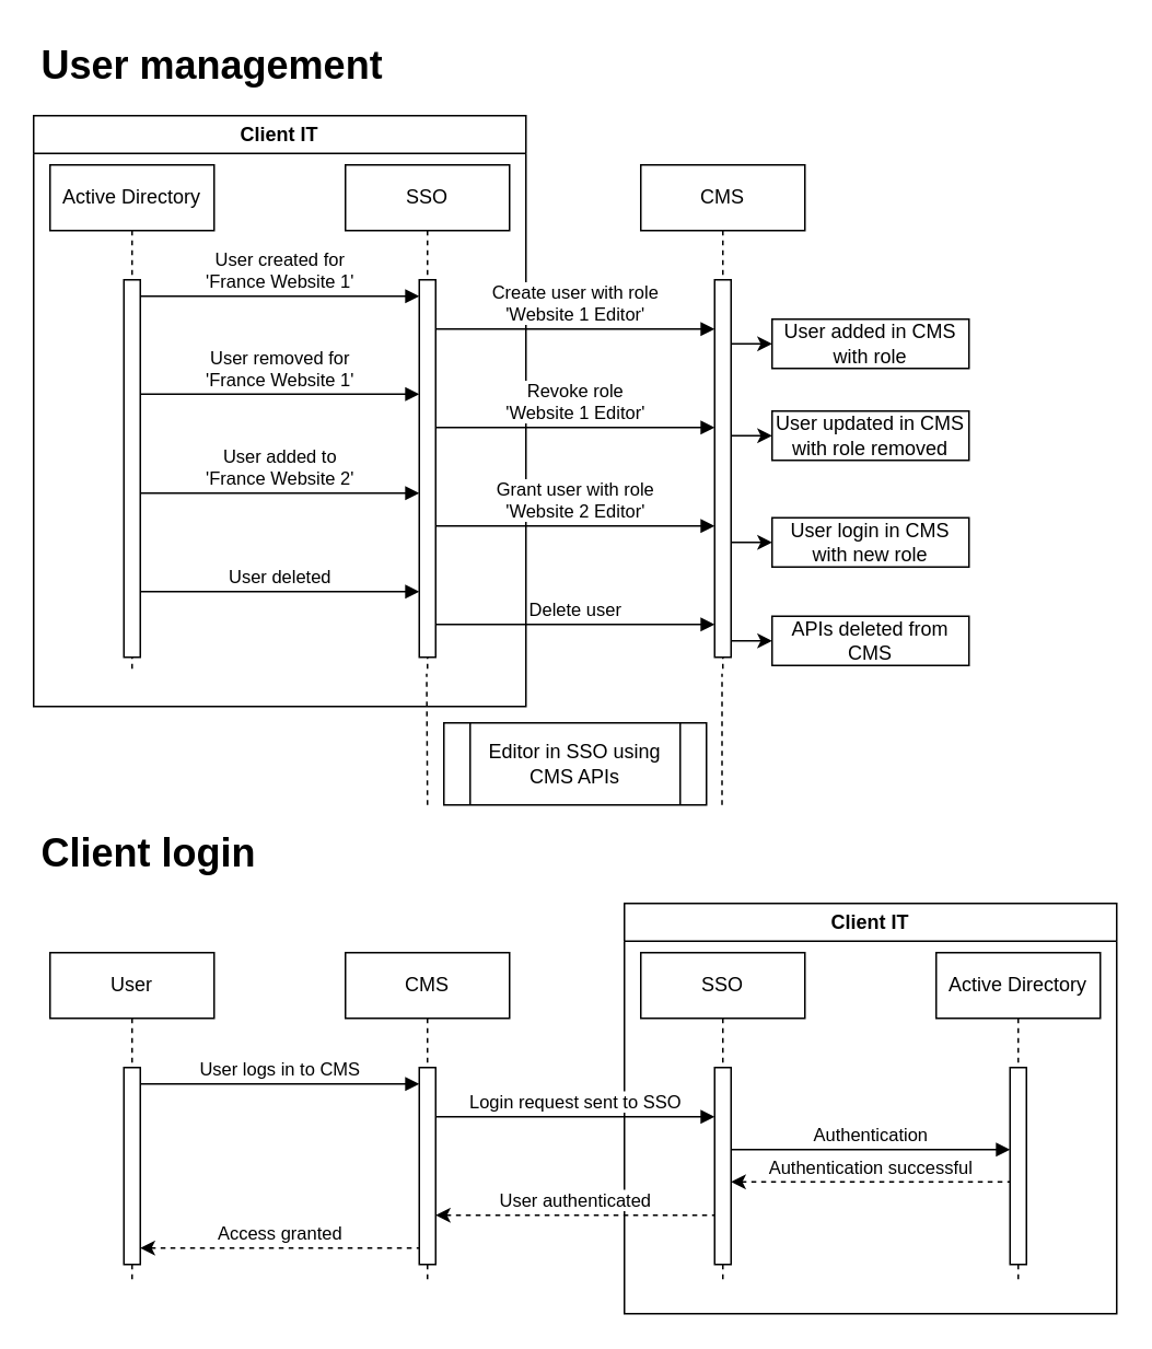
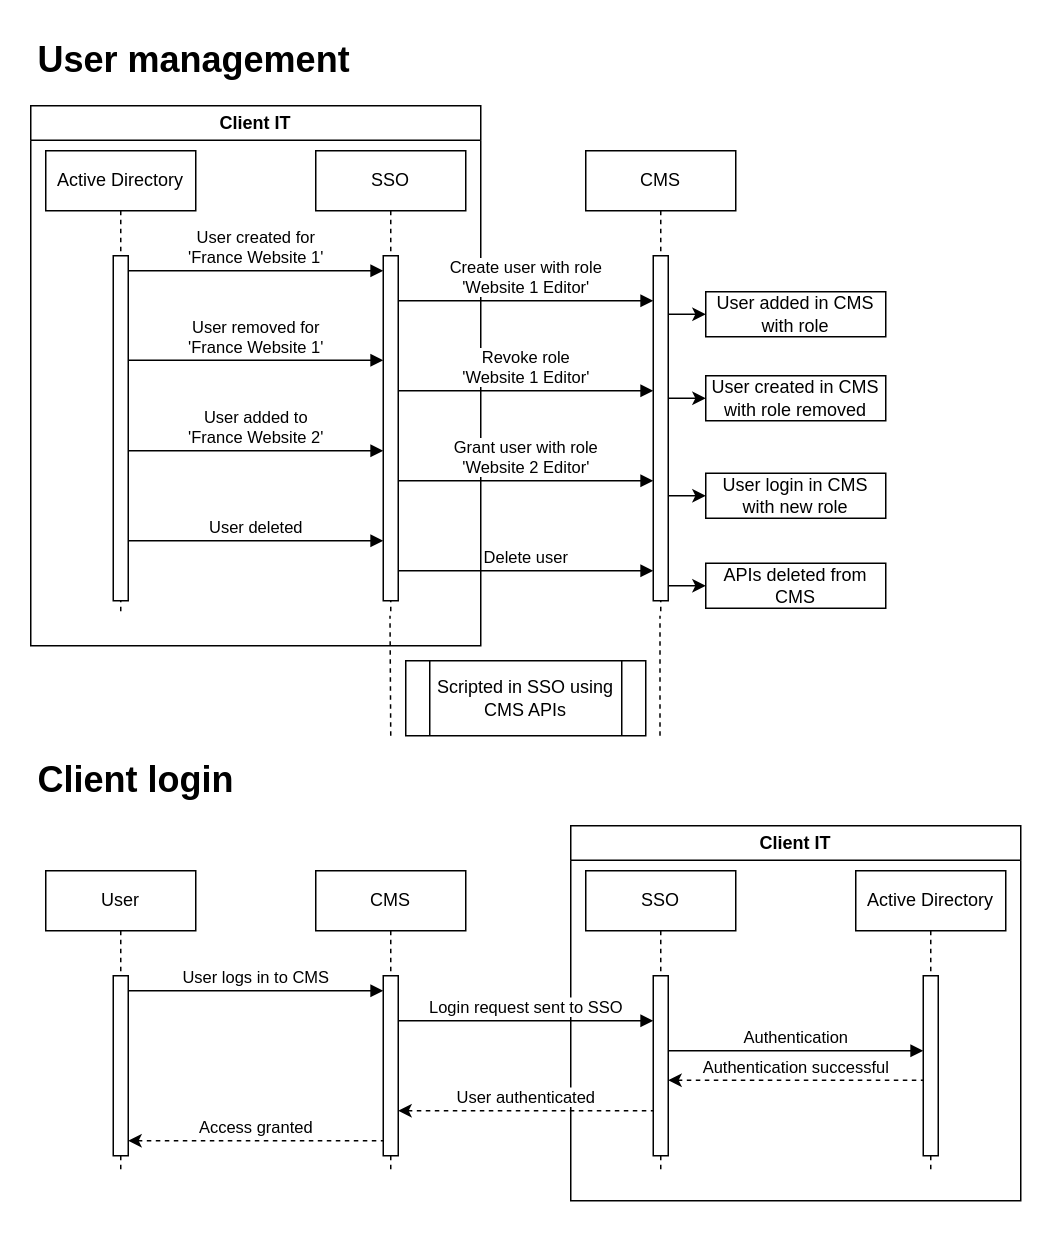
  <mxCell id="0" />
  <mxCell id="1" parent="0" />
  <mxCell id="2" value="&lt;h1&gt;Client login&lt;/h1&gt;" style="text;html=1;spacing=5;spacingTop=-20;whiteSpace=wrap;overflow=hidden;rounded=0;" parent="1" vertex="1"><mxGeometry x="20" y="500" width="250" height="120" as="geometry" /></mxCell>
  <mxCell id="3" value="&lt;h1&gt;User management&lt;/h1&gt;" style="text;html=1;spacing=5;spacingTop=-20;whiteSpace=wrap;overflow=hidden;rounded=0;" parent="1" vertex="1"><mxGeometry x="20" y="20" width="250" height="120" as="geometry" /></mxCell>
  <mxCell id="4" value="Active Directory" style="shape=umlLifeline;perimeter=lifelinePerimeter;whiteSpace=wrap;html=1;container=0;dropTarget=0;collapsible=0;recursiveResize=0;outlineConnect=0;portConstraint=eastwest;newEdgeStyle={&quot;edgeStyle&quot;:&quot;elbowEdgeStyle&quot;,&quot;elbow&quot;:&quot;vertical&quot;,&quot;curved&quot;:0,&quot;rounded&quot;:0};" parent="1" vertex="1"><mxGeometry x="30" y="100" width="100" height="310" as="geometry" /></mxCell>
  <mxCell id="5" value="" style="html=1;points=[];perimeter=orthogonalPerimeter;outlineConnect=0;targetShapes=umlLifeline;portConstraint=eastwest;newEdgeStyle={&quot;edgeStyle&quot;:&quot;elbowEdgeStyle&quot;,&quot;elbow&quot;:&quot;vertical&quot;,&quot;curved&quot;:0,&quot;rounded&quot;:0};" parent="4" vertex="1"><mxGeometry x="45" y="70" width="10" height="230" as="geometry" /></mxCell>
  <mxCell id="6" value="SSO" style="shape=umlLifeline;perimeter=lifelinePerimeter;whiteSpace=wrap;html=1;container=0;dropTarget=0;collapsible=0;recursiveResize=0;outlineConnect=0;portConstraint=eastwest;newEdgeStyle={&quot;edgeStyle&quot;:&quot;elbowEdgeStyle&quot;,&quot;elbow&quot;:&quot;vertical&quot;,&quot;curved&quot;:0,&quot;rounded&quot;:0};" parent="1" vertex="1"><mxGeometry x="210" y="100" width="100" height="310" as="geometry" /></mxCell>
  <mxCell id="7" value="" style="html=1;points=[];perimeter=orthogonalPerimeter;outlineConnect=0;targetShapes=umlLifeline;portConstraint=eastwest;newEdgeStyle={&quot;edgeStyle&quot;:&quot;elbowEdgeStyle&quot;,&quot;elbow&quot;:&quot;vertical&quot;,&quot;curved&quot;:0,&quot;rounded&quot;:0};" parent="6" vertex="1"><mxGeometry x="45" y="70" width="10" height="230" as="geometry" /></mxCell>
  <mxCell id="8" value="User created for&lt;br&gt;'France Website 1'" style="html=1;verticalAlign=bottom;endArrow=block;edgeStyle=elbowEdgeStyle;elbow=vertical;curved=0;rounded=0;" parent="1" source="5" target="7" edge="1"><mxGeometry x="-0.002" relative="1" as="geometry"><mxPoint x="185" y="190" as="sourcePoint" /><Array as="points"><mxPoint x="170" y="180" /></Array><mxPoint as="offset" /></mxGeometry></mxCell>
  <mxCell id="9" value="CMS" style="shape=umlLifeline;perimeter=lifelinePerimeter;whiteSpace=wrap;html=1;container=0;dropTarget=0;collapsible=0;recursiveResize=0;outlineConnect=0;portConstraint=eastwest;newEdgeStyle={&quot;edgeStyle&quot;:&quot;elbowEdgeStyle&quot;,&quot;elbow&quot;:&quot;vertical&quot;,&quot;curved&quot;:0,&quot;rounded&quot;:0};" parent="1" vertex="1"><mxGeometry x="390" y="100" width="100" height="310" as="geometry" /></mxCell>
  <mxCell id="10" value="" style="html=1;points=[];perimeter=orthogonalPerimeter;outlineConnect=0;targetShapes=umlLifeline;portConstraint=eastwest;newEdgeStyle={&quot;edgeStyle&quot;:&quot;elbowEdgeStyle&quot;,&quot;elbow&quot;:&quot;vertical&quot;,&quot;curved&quot;:0,&quot;rounded&quot;:0};" parent="9" vertex="1"><mxGeometry x="45" y="70" width="10" height="230" as="geometry" /></mxCell>
  <mxCell id="11" value="Client IT" style="swimlane;whiteSpace=wrap;html=1;" parent="1" vertex="1"><mxGeometry x="20" y="70" width="300" height="360" as="geometry" /></mxCell>
  <mxCell id="12" value="User deleted" style="html=1;verticalAlign=bottom;endArrow=block;edgeStyle=elbowEdgeStyle;elbow=vertical;curved=0;rounded=0;" parent="11" edge="1"><mxGeometry x="-0.002" relative="1" as="geometry"><mxPoint x="65" y="290" as="sourcePoint" /><Array as="points"><mxPoint x="145" y="290" /></Array><mxPoint x="235" y="290" as="targetPoint" /><mxPoint as="offset" /></mxGeometry></mxCell>
  <mxCell id="13" value="Create user with role&lt;br&gt;'Website 1 Editor'" style="html=1;verticalAlign=bottom;endArrow=block;edgeStyle=elbowEdgeStyle;elbow=vertical;curved=0;rounded=0;" parent="1" edge="1"><mxGeometry relative="1" as="geometry"><mxPoint x="265" y="200" as="sourcePoint" /><Array as="points"><mxPoint x="355" y="200" /></Array><mxPoint x="435" y="200" as="targetPoint" /></mxGeometry></mxCell>
  <mxCell id="14" value="User" style="shape=umlLifeline;perimeter=lifelinePerimeter;whiteSpace=wrap;html=1;container=0;dropTarget=0;collapsible=0;recursiveResize=0;outlineConnect=0;portConstraint=eastwest;newEdgeStyle={&quot;edgeStyle&quot;:&quot;elbowEdgeStyle&quot;,&quot;elbow&quot;:&quot;vertical&quot;,&quot;curved&quot;:0,&quot;rounded&quot;:0};" parent="1" vertex="1"><mxGeometry x="30" y="580" width="100" height="200" as="geometry" /></mxCell>
  <mxCell id="15" value="" style="html=1;points=[];perimeter=orthogonalPerimeter;outlineConnect=0;targetShapes=umlLifeline;portConstraint=eastwest;newEdgeStyle={&quot;edgeStyle&quot;:&quot;elbowEdgeStyle&quot;,&quot;elbow&quot;:&quot;vertical&quot;,&quot;curved&quot;:0,&quot;rounded&quot;:0};" parent="14" vertex="1"><mxGeometry x="45" y="70" width="10" height="120" as="geometry" /></mxCell>
  <mxCell id="16" value="Revoke role&lt;br&gt;'Website 1 Editor'" style="html=1;verticalAlign=bottom;endArrow=block;edgeStyle=elbowEdgeStyle;elbow=vertical;curved=0;rounded=0;" parent="1" source="7" target="10" edge="1"><mxGeometry relative="1" as="geometry"><mxPoint x="270" y="260" as="sourcePoint" /><Array as="points"><mxPoint x="360" y="260" /></Array><mxPoint x="440" y="260" as="targetPoint" /></mxGeometry></mxCell>
  <mxCell id="17" value="Grant user with role&lt;br&gt;'Website 2 Editor'" style="html=1;verticalAlign=bottom;endArrow=block;edgeStyle=elbowEdgeStyle;elbow=vertical;curved=0;rounded=0;" parent="1" source="7" target="10" edge="1"><mxGeometry relative="1" as="geometry"><mxPoint x="270" y="320" as="sourcePoint" /><Array as="points"><mxPoint x="365" y="320" /></Array><mxPoint x="440" y="320" as="targetPoint" /></mxGeometry></mxCell>
  <mxCell id="18" value="Client IT" style="swimlane;whiteSpace=wrap;html=1;" parent="1" vertex="1"><mxGeometry x="380" y="550" width="300" height="250" as="geometry" /></mxCell>
  <mxCell id="19" value="SSO" style="shape=umlLifeline;perimeter=lifelinePerimeter;whiteSpace=wrap;html=1;container=0;dropTarget=0;collapsible=0;recursiveResize=0;outlineConnect=0;portConstraint=eastwest;newEdgeStyle={&quot;edgeStyle&quot;:&quot;elbowEdgeStyle&quot;,&quot;elbow&quot;:&quot;vertical&quot;,&quot;curved&quot;:0,&quot;rounded&quot;:0};" parent="18" vertex="1"><mxGeometry x="10" y="30" width="100" height="200" as="geometry" /></mxCell>
  <mxCell id="20" value="" style="html=1;points=[];perimeter=orthogonalPerimeter;outlineConnect=0;targetShapes=umlLifeline;portConstraint=eastwest;newEdgeStyle={&quot;edgeStyle&quot;:&quot;elbowEdgeStyle&quot;,&quot;elbow&quot;:&quot;vertical&quot;,&quot;curved&quot;:0,&quot;rounded&quot;:0};" parent="19" vertex="1"><mxGeometry x="45" y="70" width="10" height="120" as="geometry" /></mxCell>
  <mxCell id="21" value="Active Directory" style="shape=umlLifeline;perimeter=lifelinePerimeter;whiteSpace=wrap;html=1;container=0;dropTarget=0;collapsible=0;recursiveResize=0;outlineConnect=0;portConstraint=eastwest;newEdgeStyle={&quot;edgeStyle&quot;:&quot;elbowEdgeStyle&quot;,&quot;elbow&quot;:&quot;vertical&quot;,&quot;curved&quot;:0,&quot;rounded&quot;:0};" parent="18" vertex="1"><mxGeometry x="190" y="30" width="100" height="200" as="geometry" /></mxCell>
  <mxCell id="22" value="" style="html=1;points=[];perimeter=orthogonalPerimeter;outlineConnect=0;targetShapes=umlLifeline;portConstraint=eastwest;newEdgeStyle={&quot;edgeStyle&quot;:&quot;elbowEdgeStyle&quot;,&quot;elbow&quot;:&quot;vertical&quot;,&quot;curved&quot;:0,&quot;rounded&quot;:0};" parent="21" vertex="1"><mxGeometry x="45" y="70" width="10" height="120" as="geometry" /></mxCell>
  <mxCell id="23" value="Authentication" style="html=1;verticalAlign=bottom;endArrow=block;edgeStyle=elbowEdgeStyle;elbow=vertical;curved=0;rounded=0;" parent="18" edge="1"><mxGeometry x="-0.002" relative="1" as="geometry"><mxPoint x="65" y="150" as="sourcePoint" /><Array as="points"><mxPoint x="155" y="150" /></Array><mxPoint x="235" y="150" as="targetPoint" /><mxPoint as="offset" /></mxGeometry></mxCell>
  <mxCell id="24" value="Authentication successful" style="html=1;verticalAlign=bottom;endArrow=none;edgeStyle=elbowEdgeStyle;elbow=vertical;curved=0;rounded=0;dashed=1;endFill=0;startArrow=classic;startFill=1;" parent="18" edge="1"><mxGeometry x="-0.002" relative="1" as="geometry"><mxPoint x="65" y="169.66" as="sourcePoint" /><Array as="points"><mxPoint x="155" y="169.66" /></Array><mxPoint x="235" y="169.66" as="targetPoint" /><mxPoint as="offset" /></mxGeometry></mxCell>
  <mxCell id="25" value="CMS" style="shape=umlLifeline;perimeter=lifelinePerimeter;whiteSpace=wrap;html=1;container=0;dropTarget=0;collapsible=0;recursiveResize=0;outlineConnect=0;portConstraint=eastwest;newEdgeStyle={&quot;edgeStyle&quot;:&quot;elbowEdgeStyle&quot;,&quot;elbow&quot;:&quot;vertical&quot;,&quot;curved&quot;:0,&quot;rounded&quot;:0};" parent="1" vertex="1"><mxGeometry x="210" y="580" width="100" height="200" as="geometry" /></mxCell>
  <mxCell id="26" value="" style="html=1;points=[];perimeter=orthogonalPerimeter;outlineConnect=0;targetShapes=umlLifeline;portConstraint=eastwest;newEdgeStyle={&quot;edgeStyle&quot;:&quot;elbowEdgeStyle&quot;,&quot;elbow&quot;:&quot;vertical&quot;,&quot;curved&quot;:0,&quot;rounded&quot;:0};" parent="25" vertex="1"><mxGeometry x="45" y="70" width="10" height="120" as="geometry" /></mxCell>
  <mxCell id="27" value="User removed for&lt;br&gt;'France Website 1'" style="html=1;verticalAlign=bottom;endArrow=block;edgeStyle=elbowEdgeStyle;elbow=vertical;curved=0;rounded=0;" parent="1" source="5" target="7" edge="1"><mxGeometry x="-0.002" relative="1" as="geometry"><mxPoint x="90" y="239.66" as="sourcePoint" /><Array as="points"><mxPoint x="175" y="239.66" /></Array><mxPoint x="260" y="239.66" as="targetPoint" /><mxPoint as="offset" /></mxGeometry></mxCell>
  <mxCell id="28" value="User added to&lt;br&gt;'France Website 2'" style="html=1;verticalAlign=bottom;endArrow=block;edgeStyle=elbowEdgeStyle;elbow=vertical;curved=0;rounded=0;" parent="1" source="5" target="7" edge="1"><mxGeometry x="-0.002" relative="1" as="geometry"><mxPoint x="80" y="300" as="sourcePoint" /><Array as="points"><mxPoint x="165" y="300" /></Array><mxPoint x="250" y="300" as="targetPoint" /><mxPoint as="offset" /></mxGeometry></mxCell>
  <mxCell id="29" value="User logs in to CMS" style="html=1;verticalAlign=bottom;endArrow=block;edgeStyle=elbowEdgeStyle;elbow=vertical;curved=0;rounded=0;" parent="1" edge="1"><mxGeometry x="-0.002" relative="1" as="geometry"><mxPoint x="85" y="660" as="sourcePoint" /><Array as="points"><mxPoint x="170" y="660" /></Array><mxPoint x="255" y="660" as="targetPoint" /><mxPoint as="offset" /></mxGeometry></mxCell>
  <mxCell id="30" value="Login request sent to SSO" style="html=1;verticalAlign=bottom;endArrow=block;edgeStyle=elbowEdgeStyle;elbow=vertical;curved=0;rounded=0;" parent="1" source="26" target="20" edge="1"><mxGeometry x="-0.002" relative="1" as="geometry"><mxPoint x="270" y="680" as="sourcePoint" /><Array as="points"><mxPoint x="355" y="680" /></Array><mxPoint x="440" y="680" as="targetPoint" /><mxPoint as="offset" /></mxGeometry></mxCell>
  <mxCell id="31" value="" style="endArrow=classic;html=1;rounded=0;" parent="1" source="10" edge="1"><mxGeometry width="50" height="50" relative="1" as="geometry"><mxPoint x="460" y="330" as="sourcePoint" /><mxPoint x="470" y="330" as="targetPoint" /></mxGeometry></mxCell>
  <mxCell id="32" value="User login in CMS with new role" style="text;html=1;align=center;verticalAlign=middle;whiteSpace=wrap;rounded=0;strokeColor=default;" parent="1" vertex="1"><mxGeometry x="470" y="315" width="120" height="30" as="geometry" /></mxCell>
  <mxCell id="33" value="" style="endArrow=classic;html=1;rounded=0;" parent="1" edge="1"><mxGeometry width="50" height="50" relative="1" as="geometry"><mxPoint x="445" y="265" as="sourcePoint" /><mxPoint x="470" y="265" as="targetPoint" /></mxGeometry></mxCell>
- <mxCell id="34" value="User updated in CMS with role removed" style="text;html=1;align=center;verticalAlign=middle;whiteSpace=wrap;rounded=0;strokeColor=default;" parent="1" vertex="1"><mxGeometry x="470" y="250" width="120" height="30" as="geometry" /></mxCell>
+ <mxCell id="34" value="User created in CMS with role removed" style="text;html=1;align=center;verticalAlign=middle;whiteSpace=wrap;rounded=0;strokeColor=default;" parent="1" vertex="1"><mxGeometry x="470" y="250" width="120" height="30" as="geometry" /></mxCell>
  <mxCell id="35" value="" style="endArrow=classic;html=1;rounded=0;" parent="1" source="10" edge="1"><mxGeometry width="50" height="50" relative="1" as="geometry"><mxPoint x="445" y="209" as="sourcePoint" /><mxPoint x="470" y="209" as="targetPoint" /></mxGeometry></mxCell>
  <mxCell id="36" value="User added in CMS with role" style="text;html=1;align=center;verticalAlign=middle;whiteSpace=wrap;rounded=0;strokeColor=default;" parent="1" vertex="1"><mxGeometry x="470" y="194" width="120" height="30" as="geometry" /></mxCell>
  <mxCell id="37" value="Delete user" style="html=1;verticalAlign=bottom;endArrow=block;edgeStyle=elbowEdgeStyle;elbow=vertical;curved=0;rounded=0;" parent="1" source="7" target="10" edge="1"><mxGeometry relative="1" as="geometry"><mxPoint x="270" y="380" as="sourcePoint" /><Array as="points"><mxPoint x="370" y="380" /></Array><mxPoint x="440" y="380" as="targetPoint" /></mxGeometry></mxCell>
  <mxCell id="38" value="" style="endArrow=classic;html=1;rounded=0;" parent="1" edge="1"><mxGeometry width="50" height="50" relative="1" as="geometry"><mxPoint x="445" y="390" as="sourcePoint" /><mxPoint x="470" y="390" as="targetPoint" /></mxGeometry></mxCell>
  <mxCell id="39" value="APIs deleted from CMS" style="text;html=1;align=center;verticalAlign=middle;whiteSpace=wrap;rounded=0;strokeColor=default;" parent="1" vertex="1"><mxGeometry x="470" y="375" width="120" height="30" as="geometry" /></mxCell>
  <mxCell id="40" value="User authenticated" style="html=1;verticalAlign=bottom;endArrow=none;edgeStyle=elbowEdgeStyle;elbow=vertical;curved=0;rounded=0;dashed=1;endFill=0;startArrow=classic;startFill=1;" parent="1" source="26" target="20" edge="1"><mxGeometry x="-0.002" relative="1" as="geometry"><mxPoint x="270" y="740" as="sourcePoint" /><Array as="points"><mxPoint x="360" y="740" /></Array><mxPoint x="440" y="740" as="targetPoint" /><mxPoint as="offset" /></mxGeometry></mxCell>
  <mxCell id="41" value="Access granted" style="html=1;verticalAlign=bottom;endArrow=none;edgeStyle=elbowEdgeStyle;elbow=vertical;curved=0;rounded=0;dashed=1;endFill=0;startArrow=classic;startFill=1;" parent="1" edge="1"><mxGeometry x="-0.002" relative="1" as="geometry"><mxPoint x="85" y="760" as="sourcePoint" /><Array as="points"><mxPoint x="180" y="760" /></Array><mxPoint x="255" y="760" as="targetPoint" /><mxPoint as="offset" /></mxGeometry></mxCell>
  <mxCell id="42" value="" style="endArrow=none;dashed=1;html=1;rounded=0;" edge="1" parent="1" target="6"><mxGeometry width="50" height="50" relative="1" as="geometry"><mxPoint x="260" y="490" as="sourcePoint" /><mxPoint x="440" y="390" as="targetPoint" /></mxGeometry></mxCell>
  <mxCell id="43" value="" style="endArrow=none;dashed=1;html=1;rounded=0;" edge="1" parent="1"><mxGeometry width="50" height="50" relative="1" as="geometry"><mxPoint x="439.5" y="490" as="sourcePoint" /><mxPoint x="439.5" y="410" as="targetPoint" /></mxGeometry></mxCell>
- <mxCell id="44" value="Editor in SSO using CMS APIs" style="shape=process;whiteSpace=wrap;html=1;backgroundOutline=1;" vertex="1" parent="1"><mxGeometry x="270" y="440" width="160" height="50" as="geometry" /></mxCell>
+ <mxCell id="44" value="Scripted in SSO using CMS APIs" style="shape=process;whiteSpace=wrap;html=1;backgroundOutline=1;" vertex="1" parent="1"><mxGeometry x="270" y="440" width="160" height="50" as="geometry" /></mxCell>
